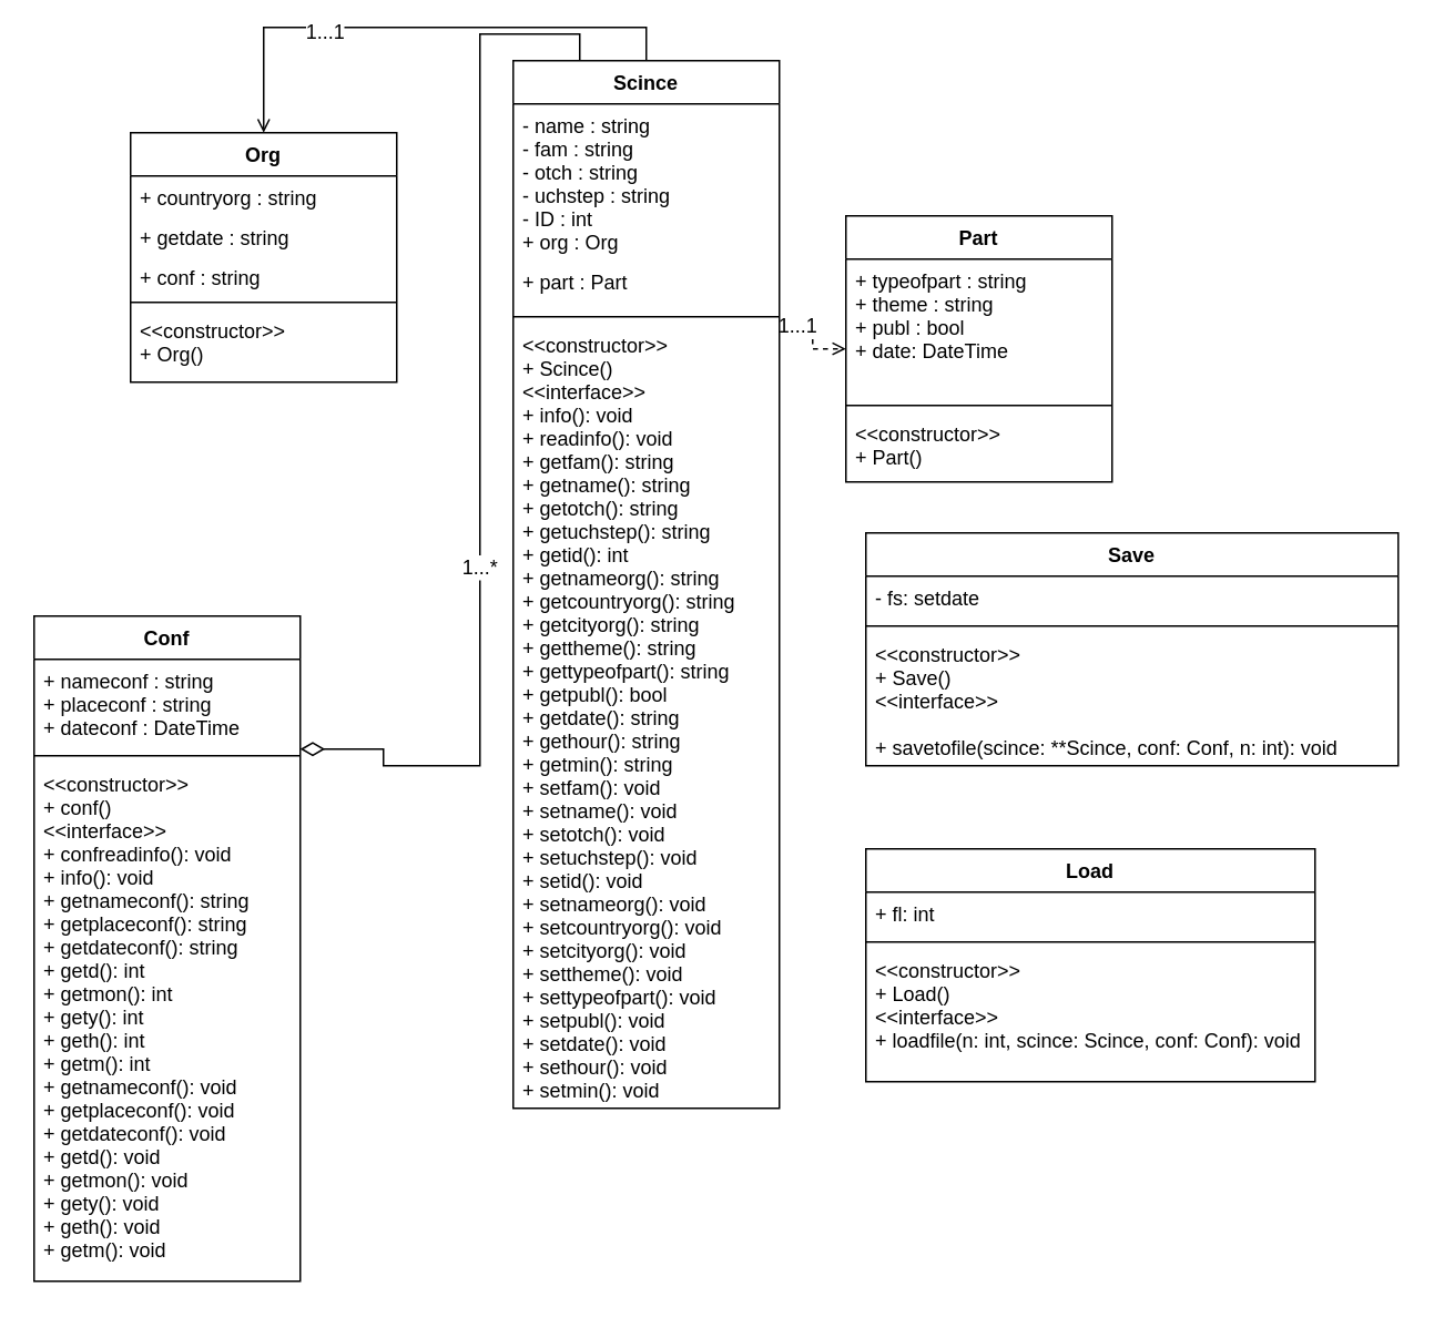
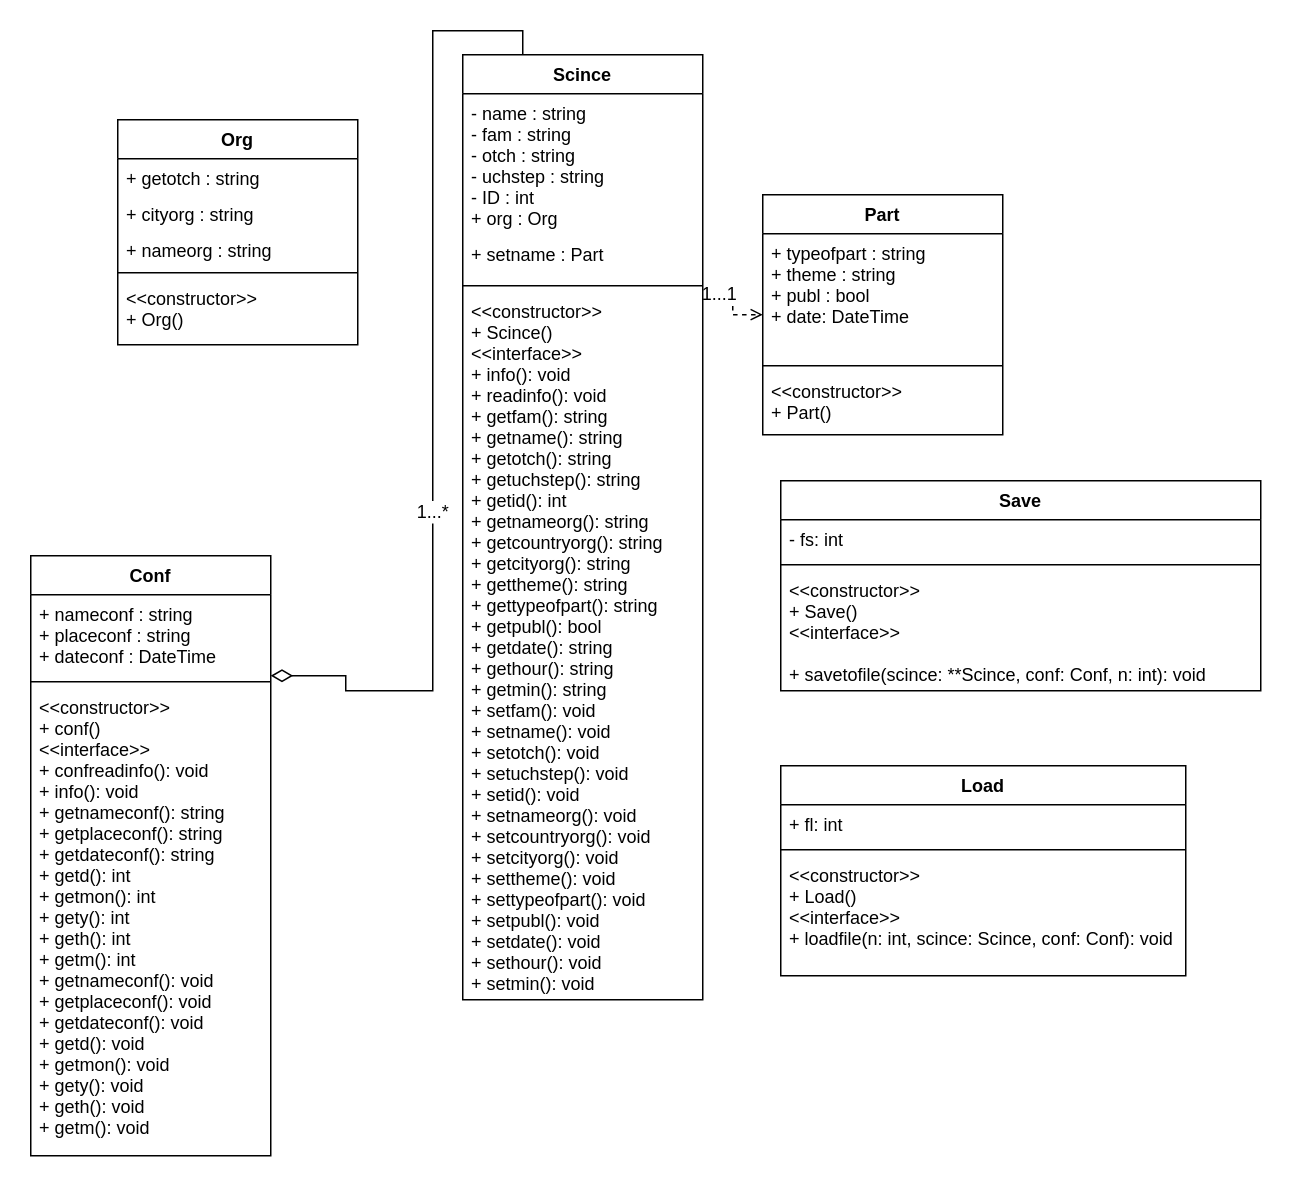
  <mxCell id="0" />
  <mxCell id="1" parent="0" />
  <mxCell id="2" value="Org" style="swimlane;fontStyle=1;align=center;verticalAlign=top;childLayout=stackLayout;horizontal=1;startSize=26;horizontalStack=0;resizeParent=1;resizeParentMax=0;resizeLast=0;collapsible=1;marginBottom=0;" parent="1" vertex="1"><mxGeometry x="78" y="79.29" width="160" height="150" as="geometry" /></mxCell>
- <mxCell id="3" value="+ countryorg : string" style="text;strokeColor=none;fillColor=none;align=left;verticalAlign=top;spacingLeft=4;spacingRight=4;overflow=hidden;rotatable=0;points=[[0,0.5],[1,0.5]];portConstraint=eastwest;" parent="2" vertex="1"><mxGeometry y="26" width="160" height="24" as="geometry" /></mxCell>
- <mxCell id="4" value="+ getdate : string" style="text;strokeColor=none;fillColor=none;align=left;verticalAlign=top;spacingLeft=4;spacingRight=4;overflow=hidden;rotatable=0;points=[[0,0.5],[1,0.5]];portConstraint=eastwest;" parent="2" vertex="1"><mxGeometry y="50" width="160" height="24" as="geometry" /></mxCell>
- <mxCell id="5" value="+ conf : string" style="text;strokeColor=none;fillColor=none;align=left;verticalAlign=top;spacingLeft=4;spacingRight=4;overflow=hidden;rotatable=0;points=[[0,0.5],[1,0.5]];portConstraint=eastwest;" parent="2" vertex="1"><mxGeometry y="74" width="160" height="24" as="geometry" /></mxCell>
+ <mxCell id="3" value="+ getotch : string" style="text;strokeColor=none;fillColor=none;align=left;verticalAlign=top;spacingLeft=4;spacingRight=4;overflow=hidden;rotatable=0;points=[[0,0.5],[1,0.5]];portConstraint=eastwest;" parent="2" vertex="1"><mxGeometry y="26" width="160" height="24" as="geometry" /></mxCell>
+ <mxCell id="4" value="+ cityorg : string" style="text;strokeColor=none;fillColor=none;align=left;verticalAlign=top;spacingLeft=4;spacingRight=4;overflow=hidden;rotatable=0;points=[[0,0.5],[1,0.5]];portConstraint=eastwest;" parent="2" vertex="1"><mxGeometry y="50" width="160" height="24" as="geometry" /></mxCell>
+ <mxCell id="5" value="+ nameorg : string" style="text;strokeColor=none;fillColor=none;align=left;verticalAlign=top;spacingLeft=4;spacingRight=4;overflow=hidden;rotatable=0;points=[[0,0.5],[1,0.5]];portConstraint=eastwest;" parent="2" vertex="1"><mxGeometry y="74" width="160" height="24" as="geometry" /></mxCell>
  <mxCell id="6" value="" style="line;strokeWidth=1;fillColor=none;align=left;verticalAlign=middle;spacingTop=-1;spacingLeft=3;spacingRight=3;rotatable=0;labelPosition=right;points=[];portConstraint=eastwest;" parent="2" vertex="1"><mxGeometry y="98" width="160" height="8" as="geometry" /></mxCell>
  <mxCell id="7" value="&lt;&lt;constructor&gt;&gt;&#10;+ Org()" style="text;strokeColor=none;fillColor=none;align=left;verticalAlign=top;spacingLeft=4;spacingRight=4;overflow=hidden;rotatable=0;points=[[0,0.5],[1,0.5]];portConstraint=eastwest;" parent="2" vertex="1"><mxGeometry y="106" width="160" height="44" as="geometry" /></mxCell>
- <mxCell id="8" style="edgeStyle=orthogonalEdgeStyle;rounded=0;orthogonalLoop=1;jettySize=auto;html=1;exitX=0.5;exitY=0;exitDx=0;exitDy=0;entryX=0.5;entryY=0;entryDx=0;entryDy=0;endArrow=open;endFill=0;" parent="1" source="12" target="2" edge="1"><mxGeometry relative="1" as="geometry" /></mxCell>
- <mxCell id="9" value="1...1" style="text;html=1;align=center;verticalAlign=middle;resizable=0;points=[];;labelBackgroundColor=#ffffff;" parent="8" vertex="1" connectable="0"><mxGeometry x="0.367" y="2" relative="1" as="geometry"><mxPoint as="offset" /></mxGeometry></mxCell>
  <mxCell id="10" style="edgeStyle=orthogonalEdgeStyle;rounded=0;orthogonalLoop=1;jettySize=auto;html=1;exitX=1;exitY=0.25;exitDx=0;exitDy=0;startArrow=none;startFill=0;startSize=12;endArrow=open;endFill=0;dashed=1;" parent="1" source="12" target="17" edge="1"><mxGeometry relative="1" as="geometry" /></mxCell>
  <mxCell id="11" value="1...1" style="text;html=1;align=center;verticalAlign=middle;resizable=0;points=[];;labelBackgroundColor=#ffffff;" parent="10" vertex="1" connectable="0"><mxGeometry x="-0.652" y="-2" relative="1" as="geometry"><mxPoint as="offset" /></mxGeometry></mxCell>
  <mxCell id="12" value="Scince" style="swimlane;fontStyle=1;align=center;verticalAlign=top;childLayout=stackLayout;horizontal=1;startSize=26;horizontalStack=0;resizeParent=1;resizeParentMax=0;resizeLast=0;collapsible=1;marginBottom=0;" parent="1" vertex="1"><mxGeometry x="308" y="36" width="160" height="630" as="geometry" /></mxCell>
  <mxCell id="13" value="- name : string&#10;- fam : string&#10;- otch : string&#10;- uchstep : string&#10;- ID : int&#10;+ org : Org&#10;&#10;" style="text;strokeColor=none;fillColor=none;align=left;verticalAlign=top;spacingLeft=4;spacingRight=4;overflow=hidden;rotatable=0;points=[[0,0.5],[1,0.5]];portConstraint=eastwest;" parent="12" vertex="1"><mxGeometry y="26" width="160" height="94" as="geometry" /></mxCell>
- <mxCell id="14" value="+ part : Part" style="text;strokeColor=none;fillColor=none;align=left;verticalAlign=top;spacingLeft=4;spacingRight=4;overflow=hidden;rotatable=0;points=[[0,0.5],[1,0.5]];portConstraint=eastwest;" parent="12" vertex="1"><mxGeometry y="120" width="160" height="30" as="geometry" /></mxCell>
+ <mxCell id="14" value="+ setname : Part" style="text;strokeColor=none;fillColor=none;align=left;verticalAlign=top;spacingLeft=4;spacingRight=4;overflow=hidden;rotatable=0;points=[[0,0.5],[1,0.5]];portConstraint=eastwest;" parent="12" vertex="1"><mxGeometry y="120" width="160" height="30" as="geometry" /></mxCell>
  <mxCell id="15" value="" style="line;strokeWidth=1;fillColor=none;align=left;verticalAlign=middle;spacingTop=-1;spacingLeft=3;spacingRight=3;rotatable=0;labelPosition=right;points=[];portConstraint=eastwest;" parent="12" vertex="1"><mxGeometry y="150" width="160" height="8" as="geometry" /></mxCell>
  <mxCell id="16" value="&lt;&lt;constructor&gt;&gt;&#10;+ Scince()&#10;&lt;&lt;interface&gt;&gt;&#10;+ info(): void&#10;+ readinfo(): void&#10;+ getfam(): string&#10;+ getname(): string&#10;+ getotch(): string&#10;+ getuchstep(): string&#10;+ getid(): int&#10;+ getnameorg(): string&#10;+ getcountryorg(): string&#10;+ getcityorg(): string&#10;+ gettheme(): string&#10;+ gettypeofpart(): string&#10;+ getpubl(): bool&#10;+ getdate(): string&#10;+ gethour(): string&#10;+ getmin(): string&#10;+ setfam(): void&#10;+ setname(): void&#10;+ setotch(): void&#10;+ setuchstep(): void&#10;+ setid(): void&#10;+ setnameorg(): void&#10;+ setcountryorg(): void&#10;+ setcityorg(): void&#10;+ settheme(): void&#10;+ settypeofpart(): void&#10;+ setpubl(): void&#10;+ setdate(): void&#10;+ sethour(): void&#10;+ setmin(): void&#10;" style="text;strokeColor=none;fillColor=none;align=left;verticalAlign=top;spacingLeft=4;spacingRight=4;overflow=hidden;rotatable=0;points=[[0,0.5],[1,0.5]];portConstraint=eastwest;" parent="12" vertex="1"><mxGeometry y="158" width="160" height="472" as="geometry" /></mxCell>
  <mxCell id="17" value="Part" style="swimlane;fontStyle=1;align=center;verticalAlign=top;childLayout=stackLayout;horizontal=1;startSize=26;horizontalStack=0;resizeParent=1;resizeParentMax=0;resizeLast=0;collapsible=1;marginBottom=0;" parent="1" vertex="1"><mxGeometry x="508" y="129.29" width="160" height="160" as="geometry" /></mxCell>
  <mxCell id="18" value="+ typeofpart : string&#10;+ theme : string&#10;+ publ : bool&#10;+ date: DateTime" style="text;strokeColor=none;fillColor=none;align=left;verticalAlign=top;spacingLeft=4;spacingRight=4;overflow=hidden;rotatable=0;points=[[0,0.5],[1,0.5]];portConstraint=eastwest;" parent="17" vertex="1"><mxGeometry y="26" width="160" height="84" as="geometry" /></mxCell>
  <mxCell id="19" value="" style="line;strokeWidth=1;fillColor=none;align=left;verticalAlign=middle;spacingTop=-1;spacingLeft=3;spacingRight=3;rotatable=0;labelPosition=right;points=[];portConstraint=eastwest;" parent="17" vertex="1"><mxGeometry y="110" width="160" height="8" as="geometry" /></mxCell>
  <mxCell id="20" value="&lt;&lt;constructor&gt;&gt;&#10;+ Part()" style="text;strokeColor=none;fillColor=none;align=left;verticalAlign=top;spacingLeft=4;spacingRight=4;overflow=hidden;rotatable=0;points=[[0,0.5],[1,0.5]];portConstraint=eastwest;" parent="17" vertex="1"><mxGeometry y="118" width="160" height="42" as="geometry" /></mxCell>
  <mxCell id="21" style="edgeStyle=orthogonalEdgeStyle;rounded=0;orthogonalLoop=1;jettySize=auto;html=1;entryX=0.25;entryY=0;entryDx=0;entryDy=0;endArrow=none;endFill=0;startArrow=diamondThin;startFill=0;startSize=12;" parent="1" source="24" target="12" edge="1"><mxGeometry relative="1" as="geometry"><mxPoint x="178" y="391.29" as="targetPoint" /><Array as="points"><mxPoint x="230" y="450" /><mxPoint x="230" y="460" /><mxPoint x="288" y="460" /><mxPoint x="288" y="20" /><mxPoint x="348" y="20" /></Array></mxGeometry></mxCell>
  <mxCell id="22" value="1...*" style="text;html=1;align=center;verticalAlign=middle;resizable=0;points=[];;labelBackgroundColor=#ffffff;" parent="21" vertex="1" connectable="0"><mxGeometry x="-0.249" y="1" relative="1" as="geometry"><mxPoint as="offset" /></mxGeometry></mxCell>
  <mxCell id="23" value="Conf" style="swimlane;fontStyle=1;align=center;verticalAlign=top;childLayout=stackLayout;horizontal=1;startSize=26;horizontalStack=0;resizeParent=1;resizeParentMax=0;resizeLast=0;collapsible=1;marginBottom=0;" parent="1" vertex="1"><mxGeometry x="20" y="370" width="160" height="400" as="geometry" /></mxCell>
  <mxCell id="24" value="+ nameconf : string&#10;+ placeconf : string&#10;+ dateconf : DateTime" style="text;strokeColor=none;fillColor=none;align=left;verticalAlign=top;spacingLeft=4;spacingRight=4;overflow=hidden;rotatable=0;points=[[0,0.5],[1,0.5]];portConstraint=eastwest;" parent="23" vertex="1"><mxGeometry y="26" width="160" height="54" as="geometry" /></mxCell>
  <mxCell id="25" value="" style="line;strokeWidth=1;fillColor=none;align=left;verticalAlign=middle;spacingTop=-1;spacingLeft=3;spacingRight=3;rotatable=0;labelPosition=right;points=[];portConstraint=eastwest;" parent="23" vertex="1"><mxGeometry y="80" width="160" height="8" as="geometry" /></mxCell>
  <mxCell id="26" value="&lt;&lt;constructor&gt;&gt;&#10;+ conf()&#10;&lt;&lt;interface&gt;&gt;&#10;+ confreadinfo(): void&#10;+ info(): void&#10;+ getnameconf(): string&#10;+ getplaceconf(): string&#10;+ getdateconf(): string&#10;+ getd(): int&#10;+ getmon(): int&#10;+ gety(): int&#10;+ geth(): int&#10;+ getm(): int&#10;+ getnameconf(): void&#10;+ getplaceconf(): void&#10;+ getdateconf(): void&#10;+ getd(): void&#10;+ getmon(): void&#10;+ gety(): void&#10;+ geth(): void&#10;+ getm(): void" style="text;strokeColor=none;fillColor=none;align=left;verticalAlign=top;spacingLeft=4;spacingRight=4;overflow=hidden;rotatable=0;points=[[0,0.5],[1,0.5]];portConstraint=eastwest;" parent="23" vertex="1"><mxGeometry y="88" width="160" height="312" as="geometry" /></mxCell>
  <mxCell id="27" value="Save" style="swimlane;fontStyle=1;align=center;verticalAlign=top;childLayout=stackLayout;horizontal=1;startSize=26;horizontalStack=0;resizeParent=1;resizeParentMax=0;resizeLast=0;collapsible=1;marginBottom=0;" parent="1" vertex="1"><mxGeometry x="520" y="320" width="320" height="140" as="geometry" /></mxCell>
- <mxCell id="28" value="- fs: setdate" style="text;strokeColor=none;fillColor=none;align=left;verticalAlign=top;spacingLeft=4;spacingRight=4;overflow=hidden;rotatable=0;points=[[0,0.5],[1,0.5]];portConstraint=eastwest;" parent="27" vertex="1"><mxGeometry y="26" width="320" height="26" as="geometry" /></mxCell>
+ <mxCell id="28" value="- fs: int" style="text;strokeColor=none;fillColor=none;align=left;verticalAlign=top;spacingLeft=4;spacingRight=4;overflow=hidden;rotatable=0;points=[[0,0.5],[1,0.5]];portConstraint=eastwest;" parent="27" vertex="1"><mxGeometry y="26" width="320" height="26" as="geometry" /></mxCell>
  <mxCell id="29" value="" style="line;strokeWidth=1;fillColor=none;align=left;verticalAlign=middle;spacingTop=-1;spacingLeft=3;spacingRight=3;rotatable=0;labelPosition=right;points=[];portConstraint=eastwest;" parent="27" vertex="1"><mxGeometry y="52" width="320" height="8" as="geometry" /></mxCell>
  <mxCell id="30" value="&lt;&lt;constructor&gt;&gt;&#10;+ Save()&#10;&lt;&lt;interface&gt;&gt;&#10;&#10;+ savetofile(scince: **Scince, conf: Conf, n: int): void" style="text;strokeColor=none;fillColor=none;align=left;verticalAlign=top;spacingLeft=4;spacingRight=4;overflow=hidden;rotatable=0;points=[[0,0.5],[1,0.5]];portConstraint=eastwest;" parent="27" vertex="1"><mxGeometry y="60" width="320" height="80" as="geometry" /></mxCell>
  <mxCell id="31" value="Load" style="swimlane;fontStyle=1;align=center;verticalAlign=top;childLayout=stackLayout;horizontal=1;startSize=26;horizontalStack=0;resizeParent=1;resizeParentMax=0;resizeLast=0;collapsible=1;marginBottom=0;" vertex="1" parent="1"><mxGeometry x="520" y="510" width="270" height="140" as="geometry" /></mxCell>
  <mxCell id="32" value="+ fl: int" style="text;strokeColor=none;fillColor=none;align=left;verticalAlign=top;spacingLeft=4;spacingRight=4;overflow=hidden;rotatable=0;points=[[0,0.5],[1,0.5]];portConstraint=eastwest;" vertex="1" parent="31"><mxGeometry y="26" width="270" height="26" as="geometry" /></mxCell>
  <mxCell id="33" value="" style="line;strokeWidth=1;fillColor=none;align=left;verticalAlign=middle;spacingTop=-1;spacingLeft=3;spacingRight=3;rotatable=0;labelPosition=right;points=[];portConstraint=eastwest;" vertex="1" parent="31"><mxGeometry y="52" width="270" height="8" as="geometry" /></mxCell>
  <mxCell id="34" value="&lt;&lt;constructor&gt;&gt;&#10;+ Load()&#10;&lt;&lt;interface&gt;&gt;&#10;+ loadfile(n: int, scince: Scince, conf: Conf): void" style="text;strokeColor=none;fillColor=none;align=left;verticalAlign=top;spacingLeft=4;spacingRight=4;overflow=hidden;rotatable=0;points=[[0,0.5],[1,0.5]];portConstraint=eastwest;" vertex="1" parent="31"><mxGeometry y="60" width="270" height="80" as="geometry" /></mxCell>
